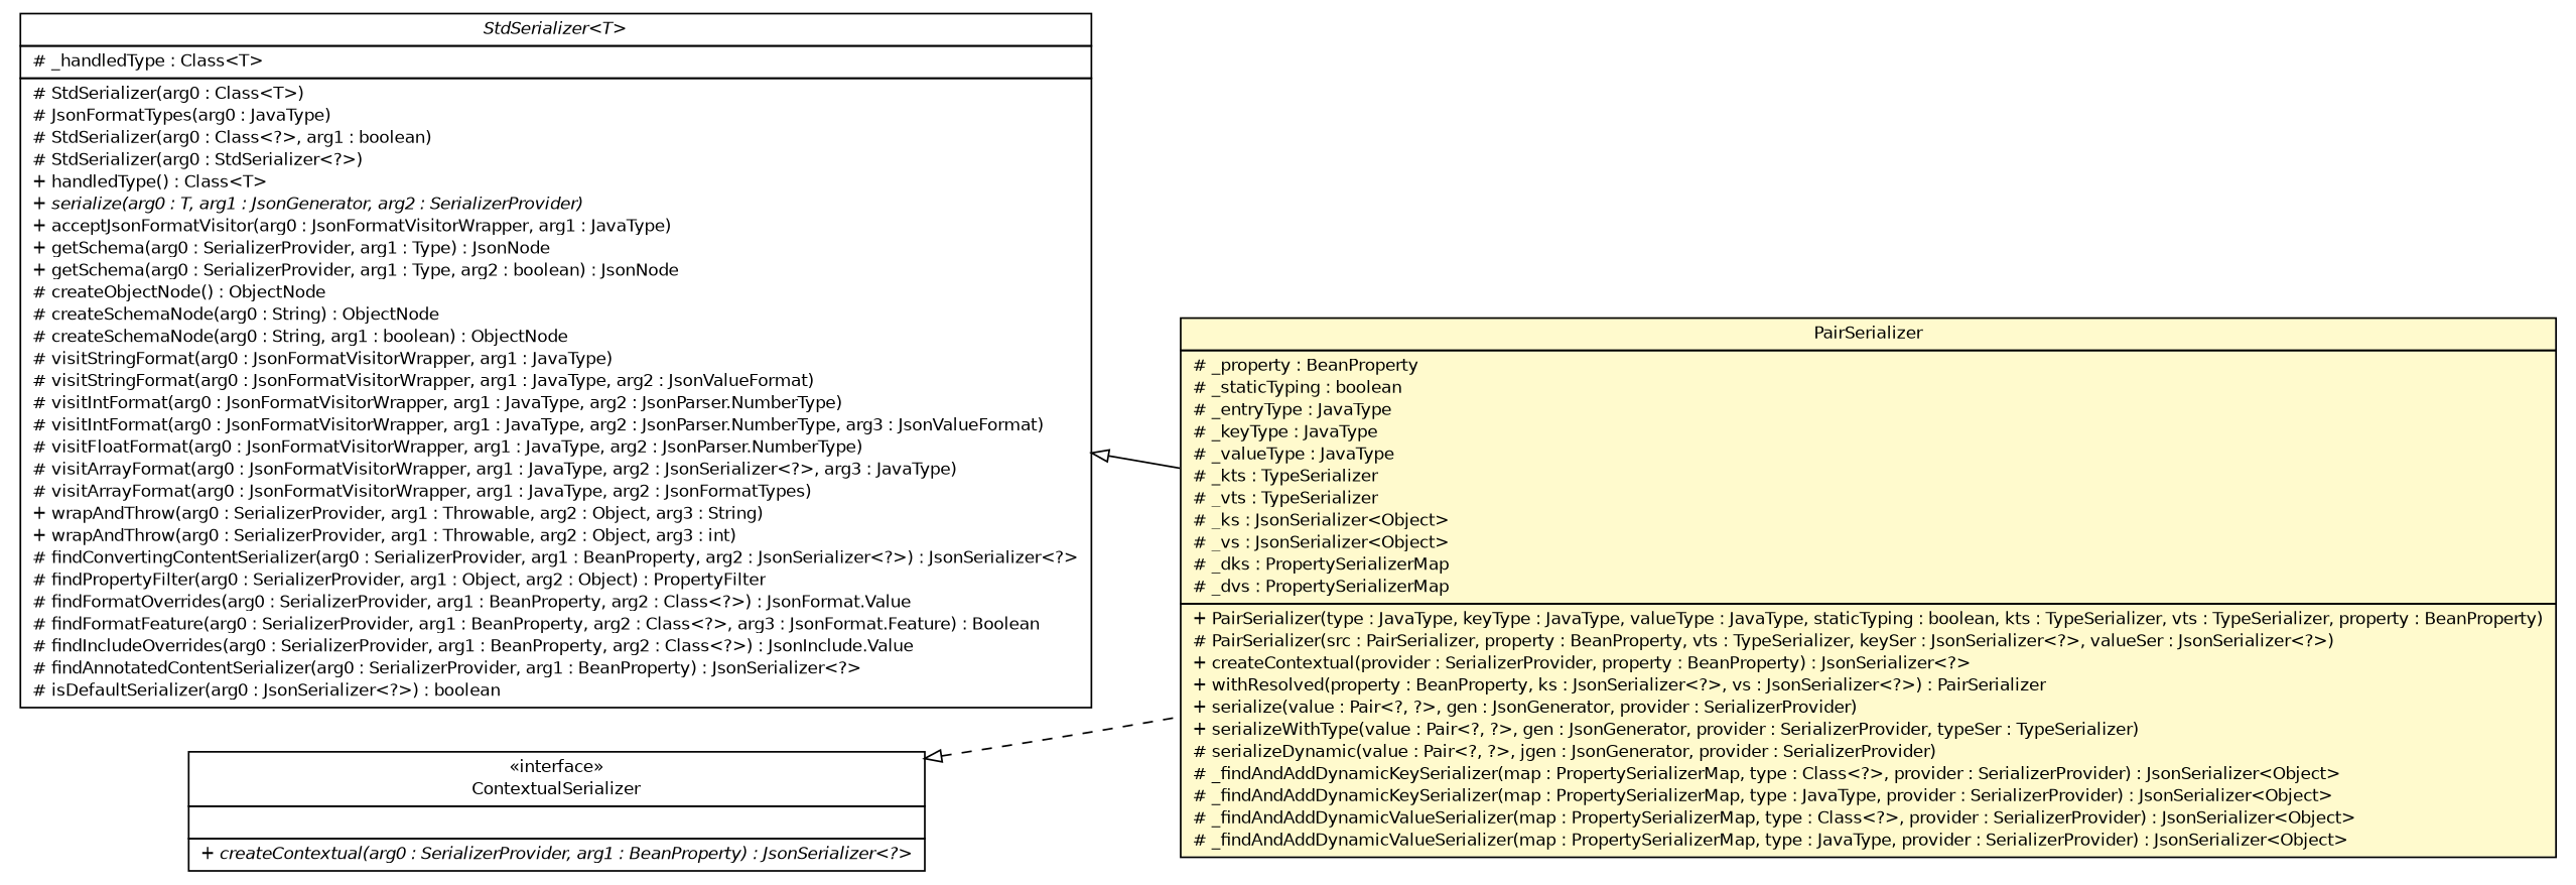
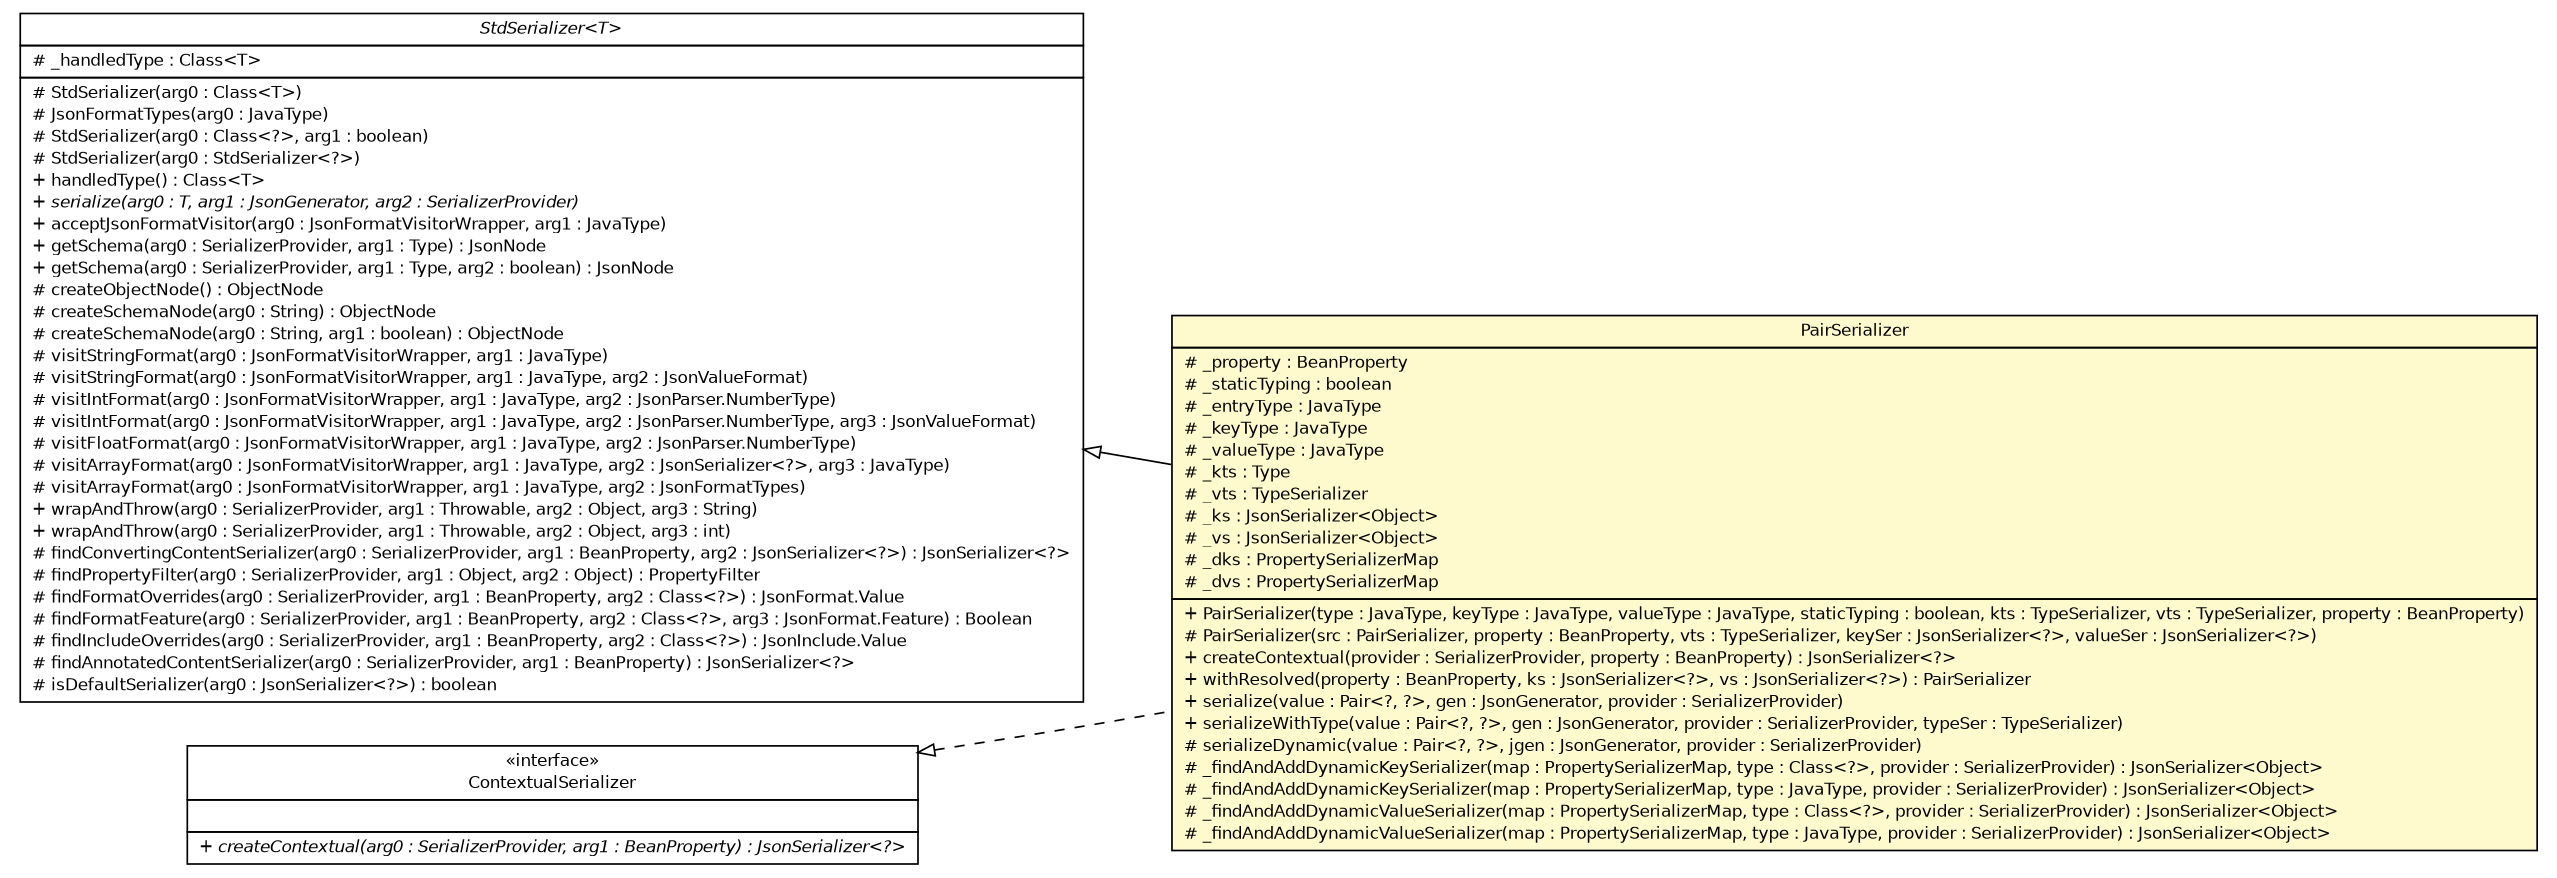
  digraph {
    nodesep=0.25
    rankdir=LR
    ranksep=0.5
    node [fontcolor=black fontname=Helvetica fontsize=10.0 shape=plaintext]
    edge [arrowtail=empty dir=back fontname=Helvetica fontsize=10 headport=p labelfontname=Helvetica labelfontsize=10 tailport=p]
-   n1 [label=<<table title="top.infra.jackson2.ser.PairSerializer" border="0" cellborder="1" cellspacing="0" cellpadding="2" port="p" bgcolor="lemonChiffon" href="./PairSerializer.html"> 		<tr><td><table border="0" cellspacing="0" cellpadding="1"> <tr><td align="center" balign="center"> PairSerializer </td></tr> 		</table></td></tr> 		<tr><td><table border="0" cellspacing="0" cellpadding="1"> <tr><td align="left" balign="left"> # _property : BeanProperty </td></tr> <tr><td align="left" balign="left"> # _staticTyping : boolean </td></tr> <tr><td align="left" balign="left"> # _entryType : JavaType </td></tr> <tr><td align="left" balign="left"> # _keyType : JavaType </td></tr> <tr><td align="left" balign="left"> # _valueType : JavaType </td></tr> <tr><td align="left" balign="left"> # _kts : TypeSerializer </td></tr> <tr><td align="left" balign="left"> # _vts : TypeSerializer </td></tr> <tr><td align="left" balign="left"> # _ks : JsonSerializer&lt;Object&gt; </td></tr> <tr><td align="left" balign="left"> # _vs : JsonSerializer&lt;Object&gt; </td></tr> <tr><td align="left" balign="left"> # _dks : PropertySerializerMap </td></tr> <tr><td align="left" balign="left"> # _dvs : PropertySerializerMap </td></tr> 		</table></td></tr> 		<tr><td><table border="0" cellspacing="0" cellpadding="1"> <tr><td align="left" balign="left"> + PairSerializer(type : JavaType, keyType : JavaType, valueType : JavaType, staticTyping : boolean, kts : TypeSerializer, vts : TypeSerializer, property : BeanProperty) </td></tr> <tr><td align="left" balign="left"> # PairSerializer(src : PairSerializer, property : BeanProperty, vts : TypeSerializer, keySer : JsonSerializer&lt;?&gt;, valueSer : JsonSerializer&lt;?&gt;) </td></tr> <tr><td align="left" balign="left"> + createContextual(provider : SerializerProvider, property : BeanProperty) : JsonSerializer&lt;?&gt; </td></tr> <tr><td align="left" balign="left"> + withResolved(property : BeanProperty, ks : JsonSerializer&lt;?&gt;, vs : JsonSerializer&lt;?&gt;) : PairSerializer </td></tr> <tr><td align="left" balign="left"> + serialize(value : Pair&lt;?, ?&gt;, gen : JsonGenerator, provider : SerializerProvider) </td></tr> <tr><td align="left" balign="left"> + serializeWithType(value : Pair&lt;?, ?&gt;, gen : JsonGenerator, provider : SerializerProvider, typeSer : TypeSerializer) </td></tr> <tr><td align="left" balign="left"> # serializeDynamic(value : Pair&lt;?, ?&gt;, jgen : JsonGenerator, provider : SerializerProvider) </td></tr> <tr><td align="left" balign="left"> # _findAndAddDynamicKeySerializer(map : PropertySerializerMap, type : Class&lt;?&gt;, provider : SerializerProvider) : JsonSerializer&lt;Object&gt; </td></tr> <tr><td align="left" balign="left"> # _findAndAddDynamicKeySerializer(map : PropertySerializerMap, type : JavaType, provider : SerializerProvider) : JsonSerializer&lt;Object&gt; </td></tr> <tr><td align="left" balign="left"> # _findAndAddDynamicValueSerializer(map : PropertySerializerMap, type : Class&lt;?&gt;, provider : SerializerProvider) : JsonSerializer&lt;Object&gt; </td></tr> <tr><td align="left" balign="left"> # _findAndAddDynamicValueSerializer(map : PropertySerializerMap, type : JavaType, provider : SerializerProvider) : JsonSerializer&lt;Object&gt; </td></tr> 		</table></td></tr> 		</table>>]
+   n1 [label=<<table title="top.infra.jackson2.ser.PairSerializer" border="0" cellborder="1" cellspacing="0" cellpadding="2" port="p" bgcolor="lemonChiffon" href="./PairSerializer.html"> 		<tr><td><table border="0" cellspacing="0" cellpadding="1"> <tr><td align="center" balign="center"> PairSerializer </td></tr> 		</table></td></tr> 		<tr><td><table border="0" cellspacing="0" cellpadding="1"> <tr><td align="left" balign="left"> # _property : BeanProperty </td></tr> <tr><td align="left" balign="left"> # _staticTyping : boolean </td></tr> <tr><td align="left" balign="left"> # _entryType : JavaType </td></tr> <tr><td align="left" balign="left"> # _keyType : JavaType </td></tr> <tr><td align="left" balign="left"> # _valueType : JavaType </td></tr> <tr><td align="left" balign="left"> # _kts : Type </td></tr> <tr><td align="left" balign="left"> # _vts : TypeSerializer </td></tr> <tr><td align="left" balign="left"> # _ks : JsonSerializer&lt;Object&gt; </td></tr> <tr><td align="left" balign="left"> # _vs : JsonSerializer&lt;Object&gt; </td></tr> <tr><td align="left" balign="left"> # _dks : PropertySerializerMap </td></tr> <tr><td align="left" balign="left"> # _dvs : PropertySerializerMap </td></tr> 		</table></td></tr> 		<tr><td><table border="0" cellspacing="0" cellpadding="1"> <tr><td align="left" balign="left"> + PairSerializer(type : JavaType, keyType : JavaType, valueType : JavaType, staticTyping : boolean, kts : TypeSerializer, vts : TypeSerializer, property : BeanProperty) </td></tr> <tr><td align="left" balign="left"> # PairSerializer(src : PairSerializer, property : BeanProperty, vts : TypeSerializer, keySer : JsonSerializer&lt;?&gt;, valueSer : JsonSerializer&lt;?&gt;) </td></tr> <tr><td align="left" balign="left"> + createContextual(provider : SerializerProvider, property : BeanProperty) : JsonSerializer&lt;?&gt; </td></tr> <tr><td align="left" balign="left"> + withResolved(property : BeanProperty, ks : JsonSerializer&lt;?&gt;, vs : JsonSerializer&lt;?&gt;) : PairSerializer </td></tr> <tr><td align="left" balign="left"> + serialize(value : Pair&lt;?, ?&gt;, gen : JsonGenerator, provider : SerializerProvider) </td></tr> <tr><td align="left" balign="left"> + serializeWithType(value : Pair&lt;?, ?&gt;, gen : JsonGenerator, provider : SerializerProvider, typeSer : TypeSerializer) </td></tr> <tr><td align="left" balign="left"> # serializeDynamic(value : Pair&lt;?, ?&gt;, jgen : JsonGenerator, provider : SerializerProvider) </td></tr> <tr><td align="left" balign="left"> # _findAndAddDynamicKeySerializer(map : PropertySerializerMap, type : Class&lt;?&gt;, provider : SerializerProvider) : JsonSerializer&lt;Object&gt; </td></tr> <tr><td align="left" balign="left"> # _findAndAddDynamicKeySerializer(map : PropertySerializerMap, type : JavaType, provider : SerializerProvider) : JsonSerializer&lt;Object&gt; </td></tr> <tr><td align="left" balign="left"> # _findAndAddDynamicValueSerializer(map : PropertySerializerMap, type : Class&lt;?&gt;, provider : SerializerProvider) : JsonSerializer&lt;Object&gt; </td></tr> <tr><td align="left" balign="left"> # _findAndAddDynamicValueSerializer(map : PropertySerializerMap, type : JavaType, provider : SerializerProvider) : JsonSerializer&lt;Object&gt; </td></tr> 		</table></td></tr> 		</table>>]
    n2 [label=<<table title="com.fasterxml.jackson.databind.ser.std.StdSerializer" border="0" cellborder="1" cellspacing="0" cellpadding="2" port="p" href="http://java.sun.com/j2se/1.4.2/docs/api/com/fasterxml/jackson/databind/ser/std/StdSerializer.html"> 		<tr><td><table border="0" cellspacing="0" cellpadding="1"> <tr><td align="center" balign="center"><font face="Helvetica-Oblique"> StdSerializer&lt;T&gt; </font></td></tr> 		</table></td></tr> 		<tr><td><table border="0" cellspacing="0" cellpadding="1"> <tr><td align="left" balign="left"> # _handledType : Class&lt;T&gt; </td></tr> 		</table></td></tr> 		<tr><td><table border="0" cellspacing="0" cellpadding="1"> <tr><td align="left" balign="left"> # StdSerializer(arg0 : Class&lt;T&gt;) </td></tr> <tr><td align="left" balign="left"> # JsonFormatTypes(arg0 : JavaType) </td></tr> <tr><td align="left" balign="left"> # StdSerializer(arg0 : Class&lt;?&gt;, arg1 : boolean) </td></tr> <tr><td align="left" balign="left"> # StdSerializer(arg0 : StdSerializer&lt;?&gt;) </td></tr> <tr><td align="left" balign="left"> + handledType() : Class&lt;T&gt; </td></tr> <tr><td align="left" balign="left"><font face="Helvetica-Oblique" point-size="10.0"> + serialize(arg0 : T, arg1 : JsonGenerator, arg2 : SerializerProvider) </font></td></tr> <tr><td align="left" balign="left"> + acceptJsonFormatVisitor(arg0 : JsonFormatVisitorWrapper, arg1 : JavaType) </td></tr> <tr><td align="left" balign="left"> + getSchema(arg0 : SerializerProvider, arg1 : Type) : JsonNode </td></tr> <tr><td align="left" balign="left"> + getSchema(arg0 : SerializerProvider, arg1 : Type, arg2 : boolean) : JsonNode </td></tr> <tr><td align="left" balign="left"> # createObjectNode() : ObjectNode </td></tr> <tr><td align="left" balign="left"> # createSchemaNode(arg0 : String) : ObjectNode </td></tr> <tr><td align="left" balign="left"> # createSchemaNode(arg0 : String, arg1 : boolean) : ObjectNode </td></tr> <tr><td align="left" balign="left"> # visitStringFormat(arg0 : JsonFormatVisitorWrapper, arg1 : JavaType) </td></tr> <tr><td align="left" balign="left"> # visitStringFormat(arg0 : JsonFormatVisitorWrapper, arg1 : JavaType, arg2 : JsonValueFormat) </td></tr> <tr><td align="left" balign="left"> # visitIntFormat(arg0 : JsonFormatVisitorWrapper, arg1 : JavaType, arg2 : JsonParser.NumberType) </td></tr> <tr><td align="left" balign="left"> # visitIntFormat(arg0 : JsonFormatVisitorWrapper, arg1 : JavaType, arg2 : JsonParser.NumberType, arg3 : JsonValueFormat) </td></tr> <tr><td align="left" balign="left"> # visitFloatFormat(arg0 : JsonFormatVisitorWrapper, arg1 : JavaType, arg2 : JsonParser.NumberType) </td></tr> <tr><td align="left" balign="left"> # visitArrayFormat(arg0 : JsonFormatVisitorWrapper, arg1 : JavaType, arg2 : JsonSerializer&lt;?&gt;, arg3 : JavaType) </td></tr> <tr><td align="left" balign="left"> # visitArrayFormat(arg0 : JsonFormatVisitorWrapper, arg1 : JavaType, arg2 : JsonFormatTypes) </td></tr> <tr><td align="left" balign="left"> + wrapAndThrow(arg0 : SerializerProvider, arg1 : Throwable, arg2 : Object, arg3 : String) </td></tr> <tr><td align="left" balign="left"> + wrapAndThrow(arg0 : SerializerProvider, arg1 : Throwable, arg2 : Object, arg3 : int) </td></tr> <tr><td align="left" balign="left"> # findConvertingContentSerializer(arg0 : SerializerProvider, arg1 : BeanProperty, arg2 : JsonSerializer&lt;?&gt;) : JsonSerializer&lt;?&gt; </td></tr> <tr><td align="left" balign="left"> # findPropertyFilter(arg0 : SerializerProvider, arg1 : Object, arg2 : Object) : PropertyFilter </td></tr> <tr><td align="left" balign="left"> # findFormatOverrides(arg0 : SerializerProvider, arg1 : BeanProperty, arg2 : Class&lt;?&gt;) : JsonFormat.Value </td></tr> <tr><td align="left" balign="left"> # findFormatFeature(arg0 : SerializerProvider, arg1 : BeanProperty, arg2 : Class&lt;?&gt;, arg3 : JsonFormat.Feature) : Boolean </td></tr> <tr><td align="left" balign="left"> # findIncludeOverrides(arg0 : SerializerProvider, arg1 : BeanProperty, arg2 : Class&lt;?&gt;) : JsonInclude.Value </td></tr> <tr><td align="left" balign="left"> # findAnnotatedContentSerializer(arg0 : SerializerProvider, arg1 : BeanProperty) : JsonSerializer&lt;?&gt; </td></tr> <tr><td align="left" balign="left"> # isDefaultSerializer(arg0 : JsonSerializer&lt;?&gt;) : boolean </td></tr> 		</table></td></tr> 		</table>>]
    n3 [label=<<table title="com.fasterxml.jackson.databind.ser.ContextualSerializer" border="0" cellborder="1" cellspacing="0" cellpadding="2" port="p" href="http://java.sun.com/j2se/1.4.2/docs/api/com/fasterxml/jackson/databind/ser/ContextualSerializer.html"> 		<tr><td><table border="0" cellspacing="0" cellpadding="1"> <tr><td align="center" balign="center"> &#171;interface&#187; </td></tr> <tr><td align="center" balign="center"> ContextualSerializer </td></tr> 		</table></td></tr> 		<tr><td><table border="0" cellspacing="0" cellpadding="1"> <tr><td align="left" balign="left">  </td></tr> 		</table></td></tr> 		<tr><td><table border="0" cellspacing="0" cellpadding="1"> <tr><td align="left" balign="left"><font face="Helvetica-Oblique" point-size="10.0"> + createContextual(arg0 : SerializerProvider, arg1 : BeanProperty) : JsonSerializer&lt;?&gt; </font></td></tr> 		</table></td></tr> 		</table>>]
    n2 -> n1
    n3 -> n1 [style=dashed]
  }
